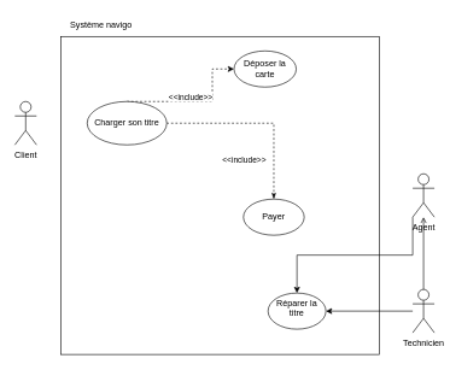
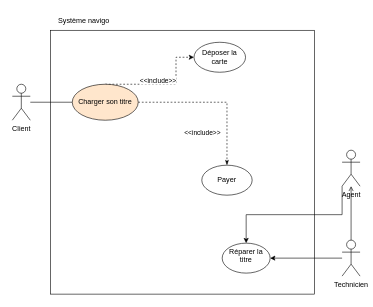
  <mxCell id="0" />
  <mxCell id="1" parent="0" />
  <mxCell id="2" value="" style="whiteSpace=wrap;html=1;aspect=fixed;gradientColor=none;" vertex="1" parent="1"><mxGeometry x="84" y="50" width="440" height="440" as="geometry" /></mxCell>
+ <mxCell id="3" value="" style="edgeStyle=orthogonalEdgeStyle;rounded=0;orthogonalLoop=1;jettySize=auto;html=1;startArrow=none;startFill=0;endArrow=none;" edge="1" parent="1" source="4" target="9"><mxGeometry relative="1" as="geometry" /></mxCell>
  <mxCell id="4" value="Client&lt;div&gt;&lt;br&gt;&lt;/div&gt;" style="shape=umlActor;verticalLabelPosition=bottom;verticalAlign=top;html=1;outlineConnect=0;" vertex="1" parent="1"><mxGeometry x="20" y="140" width="30" height="60" as="geometry" /></mxCell>
  <mxCell id="5" value="" style="edgeStyle=orthogonalEdgeStyle;rounded=0;orthogonalLoop=1;jettySize=auto;html=1;dashed=1;endArrow=classic;endFill=1;" edge="1" parent="1" source="9" target="10"><mxGeometry relative="1" as="geometry"><Array as="points"><mxPoint x="293" y="140" /></Array></mxGeometry></mxCell>
  <mxCell id="6" value="&amp;lt;&amp;lt;include&amp;gt;&amp;gt;" style="edgeLabel;html=1;align=center;verticalAlign=middle;resizable=0;points=[];" vertex="1" connectable="0" parent="5"><mxGeometry x="0.223" y="3" relative="1" as="geometry"><mxPoint x="-28" y="-7" as="offset" /></mxGeometry></mxCell>
  <mxCell id="7" value="" style="edgeStyle=orthogonalEdgeStyle;rounded=0;orthogonalLoop=1;jettySize=auto;html=1;dashed=1;endArrow=classicThin;endFill=1;" edge="1" parent="1" source="9" target="11"><mxGeometry relative="1" as="geometry" /></mxCell>
  <mxCell id="8" value="&amp;lt;&amp;lt;include&amp;gt;&amp;gt;" style="edgeLabel;html=1;align=center;verticalAlign=middle;resizable=0;points=[];" vertex="1" connectable="0" parent="7"><mxGeometry x="-0.455" y="4" relative="1" as="geometry"><mxPoint x="37" y="54" as="offset" /></mxGeometry></mxCell>
- <mxCell id="9" value="Charger son titre" style="ellipse;whiteSpace=wrap;html=1;" vertex="1" parent="1"><mxGeometry x="120" y="140" width="110" height="60" as="geometry" /></mxCell>
+ <mxCell id="9" value="Charger son titre" style="ellipse;whiteSpace=wrap;html=1;fillColor=#ffe6cc;" vertex="1" parent="1"><mxGeometry x="120" y="140" width="110" height="60" as="geometry" /></mxCell>
  <mxCell id="10" value="Déposer la carte" style="ellipse;whiteSpace=wrap;html=1;" vertex="1" parent="1"><mxGeometry x="323" y="70" width="86" height="50" as="geometry" /></mxCell>
  <mxCell id="11" value="Payer" style="ellipse;whiteSpace=wrap;html=1;" vertex="1" parent="1"><mxGeometry x="336" y="275" width="84" height="50" as="geometry" /></mxCell>
  <mxCell id="12" value="" style="edgeStyle=orthogonalEdgeStyle;rounded=0;orthogonalLoop=1;jettySize=auto;html=1;" edge="1" parent="1" source="14" target="15"><mxGeometry relative="1" as="geometry" /></mxCell>
  <mxCell id="13" value="" style="edgeStyle=orthogonalEdgeStyle;rounded=0;orthogonalLoop=1;jettySize=auto;html=1;endArrow=open;" edge="1" parent="1" source="14" target="17"><mxGeometry relative="1" as="geometry" /></mxCell>
  <mxCell id="14" value="Technicien" style="shape=umlActor;verticalLabelPosition=bottom;verticalAlign=top;html=1;outlineConnect=0;" vertex="1" parent="1"><mxGeometry x="570" y="400" width="30" height="60" as="geometry" /></mxCell>
  <mxCell id="15" value="Réparer la titre" style="ellipse;whiteSpace=wrap;html=1;verticalAlign=top;" vertex="1" parent="1"><mxGeometry x="370" y="405" width="80" height="50" as="geometry" /></mxCell>
  <mxCell id="16" style="edgeStyle=orthogonalEdgeStyle;rounded=0;orthogonalLoop=1;jettySize=auto;html=1;exitX=0;exitY=1;exitDx=0;exitDy=0;exitPerimeter=0;" edge="1" parent="1" source="17" target="15"><mxGeometry relative="1" as="geometry" /></mxCell>
- <mxCell id="17" value="Agent" style="shape=umlActor;verticalLabelPosition=bottom;verticalAlign=top;html=1;outlineConnect=0;" vertex="1" parent="1"><mxGeometry x="570" y="240" width="30" height="60" as="geometry" /></mxCell>
+ <mxCell id="17" value="Agent" style="shape=umlActor;verticalLabelPosition=bottom;verticalAlign=top;html=1;outlineConnect=0;" vertex="1" parent="1"><mxGeometry x="570" y="250" width="30" height="60" as="geometry" /></mxCell>
  <mxCell id="18" value="Système navigo" style="text;html=1;align=center;verticalAlign=middle;resizable=0;points=[];autosize=1;strokeColor=none;fillColor=none;" vertex="1" parent="1"><mxGeometry x="84" y="20" width="110" height="30" as="geometry" /></mxCell>
